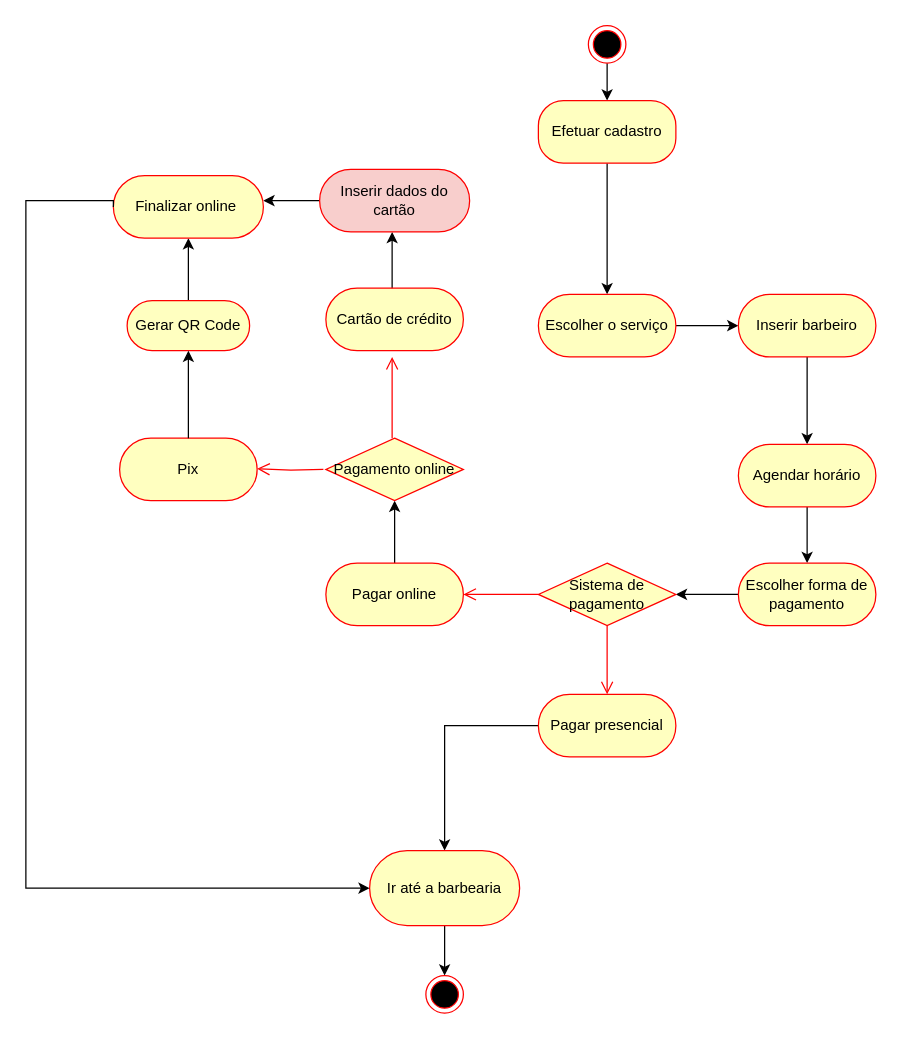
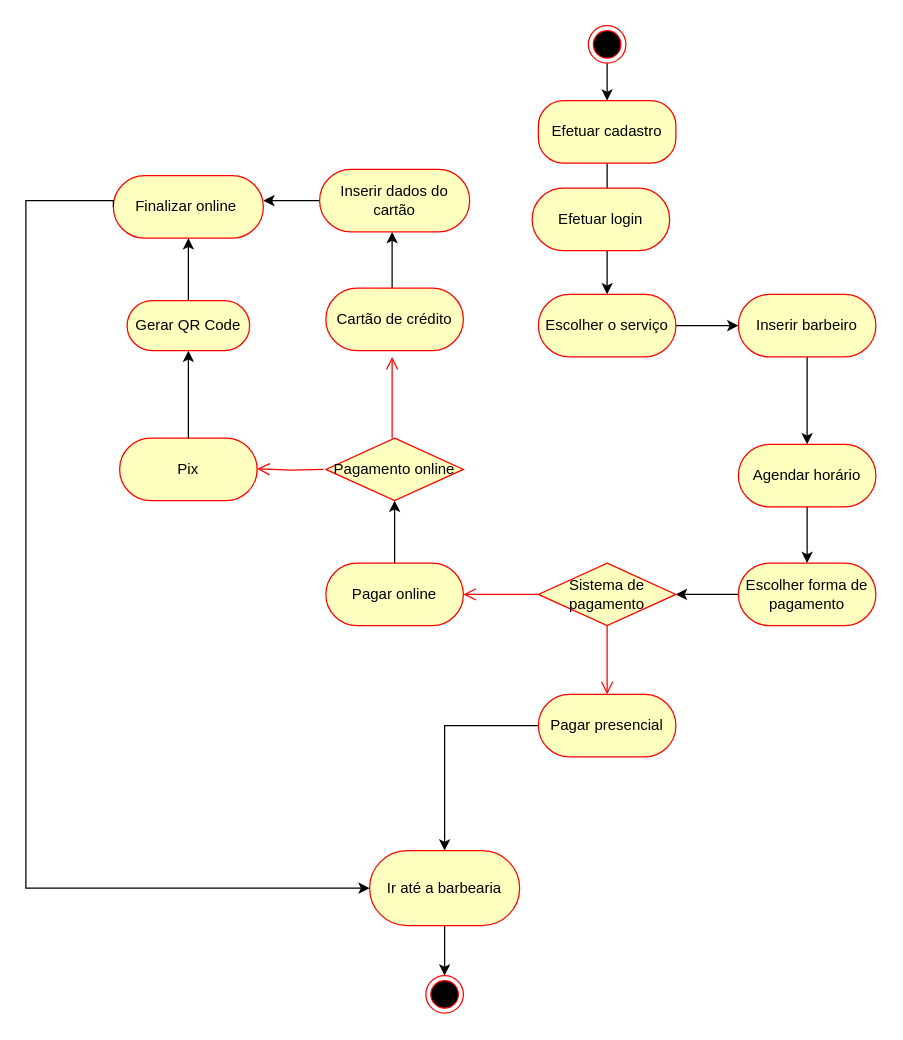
  <mxCell id="0" />
  <mxCell id="1" parent="0" />
  <mxCell id="2" value="" style="edgeStyle=orthogonalEdgeStyle;rounded=0;orthogonalLoop=1;jettySize=auto;html=1;" edge="1" parent="1" source="3" target="5"><mxGeometry relative="1" as="geometry" /></mxCell>
  <mxCell id="3" value="" style="ellipse;html=1;shape=endState;fillColor=#000000;strokeColor=#ff0000;" vertex="1" parent="1"><mxGeometry x="470" width="30" height="30" as="geometry" y="20" /></mxCell>
  <mxCell id="4" value="" style="edgeStyle=orthogonalEdgeStyle;rounded=0;orthogonalLoop=1;jettySize=auto;html=1;" edge="1" parent="1" source="5" target="8"><mxGeometry relative="1" as="geometry" /></mxCell>
  <mxCell id="5" value="Efetuar cadastro" style="rounded=1;whiteSpace=wrap;html=1;arcSize=40;fontColor=#000000;fillColor=#ffffc0;strokeColor=#ff0000;" vertex="1" parent="1"><mxGeometry x="430" y="80" width="110" height="50" as="geometry" /></mxCell>
+ <mxCell id="6" value="Efetuar login" style="rounded=1;whiteSpace=wrap;html=1;arcSize=50;fontColor=#000000;fillColor=#ffffc0;strokeColor=#ff0000;" vertex="1" parent="1"><mxGeometry x="425" y="150" width="110" height="50" as="geometry" /></mxCell>
  <mxCell id="7" value="" style="edgeStyle=orthogonalEdgeStyle;rounded=0;orthogonalLoop=1;jettySize=auto;html=1;" edge="1" parent="1" source="8" target="10"><mxGeometry relative="1" as="geometry" /></mxCell>
  <mxCell id="8" value="Escolher o serviço" style="rounded=1;whiteSpace=wrap;html=1;arcSize=50;fontColor=#000000;fillColor=#ffffc0;strokeColor=#ff0000;" vertex="1" parent="1"><mxGeometry x="430" y="235" width="110" height="50" as="geometry" /></mxCell>
  <mxCell id="9" value="" style="edgeStyle=orthogonalEdgeStyle;rounded=0;orthogonalLoop=1;jettySize=auto;html=1;" edge="1" parent="1" source="10" target="12"><mxGeometry relative="1" as="geometry" /></mxCell>
  <mxCell id="10" value="Inserir barbeiro" style="rounded=1;whiteSpace=wrap;html=1;arcSize=50;fontColor=#000000;fillColor=#ffffc0;strokeColor=#ff0000;" vertex="1" parent="1"><mxGeometry x="590" y="235" width="110" height="50" as="geometry" /></mxCell>
  <mxCell id="11" value="" style="edgeStyle=orthogonalEdgeStyle;rounded=0;orthogonalLoop=1;jettySize=auto;html=1;" edge="1" parent="1" source="12" target="15"><mxGeometry relative="1" as="geometry" /></mxCell>
  <mxCell id="12" value="Agendar horário" style="rounded=1;whiteSpace=wrap;html=1;arcSize=50;fontColor=#000000;fillColor=#ffffc0;strokeColor=#ff0000;" vertex="1" parent="1"><mxGeometry x="590" y="355" width="110" height="50" as="geometry" /></mxCell>
  <mxCell id="13" style="edgeStyle=orthogonalEdgeStyle;rounded=0;orthogonalLoop=1;jettySize=auto;html=1;exitX=0.5;exitY=1;exitDx=0;exitDy=0;" edge="1" parent="1" source="12" target="12"><mxGeometry relative="1" as="geometry" /></mxCell>
  <mxCell id="14" value="" style="edgeStyle=orthogonalEdgeStyle;rounded=0;orthogonalLoop=1;jettySize=auto;html=1;" edge="1" parent="1" source="15" target="16"><mxGeometry relative="1" as="geometry" /></mxCell>
  <mxCell id="15" value="Escolher forma de pagamento" style="rounded=1;whiteSpace=wrap;html=1;arcSize=50;fontColor=#000000;fillColor=#ffffc0;strokeColor=#ff0000;" vertex="1" parent="1"><mxGeometry x="590" y="450" width="110" height="50" as="geometry" /></mxCell>
  <mxCell id="16" value="Sistema de pagamento" style="rhombus;whiteSpace=wrap;html=1;fontColor=#000000;fillColor=#ffffc0;strokeColor=#ff0000;" vertex="1" parent="1"><mxGeometry x="430" y="450" width="110" height="50" as="geometry" /></mxCell>
  <mxCell id="17" value="" style="edgeStyle=orthogonalEdgeStyle;rounded=0;orthogonalLoop=1;jettySize=auto;html=1;" edge="1" parent="1" source="18" target="34"><mxGeometry relative="1" as="geometry" /></mxCell>
  <mxCell id="18" value="Pagar presencial" style="rounded=1;whiteSpace=wrap;html=1;arcSize=50;fontColor=#000000;fillColor=#ffffc0;strokeColor=#ff0000;" vertex="1" parent="1"><mxGeometry x="430" y="555" width="110" height="50" as="geometry" /></mxCell>
  <mxCell id="19" value="" style="edgeStyle=orthogonalEdgeStyle;html=1;align=left;verticalAlign=top;endArrow=open;endSize=8;strokeColor=#ff0000;rounded=0;exitX=0.5;exitY=1;exitDx=0;exitDy=0;entryX=0.5;entryY=0;entryDx=0;entryDy=0;" edge="1" parent="1" source="16" target="18"><mxGeometry x="-1" relative="1" as="geometry"><mxPoint x="407" y="570" as="targetPoint" /><mxPoint x="407" y="510" as="sourcePoint" /></mxGeometry></mxCell>
  <mxCell id="20" value="" style="edgeStyle=orthogonalEdgeStyle;html=1;align=left;verticalAlign=top;endArrow=open;endSize=8;strokeColor=#ff0000;rounded=0;exitX=0;exitY=0.5;exitDx=0;exitDy=0;entryX=1;entryY=0.5;entryDx=0;entryDy=0;" edge="1" parent="1" source="16" target="22"><mxGeometry x="-1" relative="1" as="geometry"><mxPoint x="280" y="480" as="targetPoint" /><mxPoint x="280" y="420" as="sourcePoint" /></mxGeometry></mxCell>
  <mxCell id="21" value="" style="edgeStyle=orthogonalEdgeStyle;rounded=0;orthogonalLoop=1;jettySize=auto;html=1;" edge="1" parent="1" source="22" target="23"><mxGeometry relative="1" as="geometry" /></mxCell>
  <mxCell id="22" value="Pagar online" style="rounded=1;whiteSpace=wrap;html=1;arcSize=50;fontColor=#000000;fillColor=#ffffc0;strokeColor=#ff0000;" vertex="1" parent="1"><mxGeometry x="260" y="450" width="110" height="50" as="geometry" /></mxCell>
  <mxCell id="23" value="Pagamento online" style="rhombus;whiteSpace=wrap;html=1;fontColor=#000000;fillColor=#ffffc0;strokeColor=#ff0000;" vertex="1" parent="1"><mxGeometry x="260" y="350" width="110" height="50" as="geometry" /></mxCell>
  <mxCell id="24" value="Pix" style="rounded=1;whiteSpace=wrap;html=1;arcSize=50;fontColor=#000000;fillColor=#ffffc0;strokeColor=#ff0000;" vertex="1" parent="1"><mxGeometry x="95" y="350" width="110" height="50" as="geometry" /></mxCell>
  <mxCell id="25" value="" style="edgeStyle=orthogonalEdgeStyle;rounded=0;orthogonalLoop=1;jettySize=auto;html=1;" edge="1" parent="1"><mxGeometry relative="1" as="geometry"><mxPoint x="313" y="235" as="sourcePoint" /><mxPoint x="313" y="185" as="targetPoint" /></mxGeometry></mxCell>
  <mxCell id="26" value="Cartão de crédito" style="rounded=1;whiteSpace=wrap;html=1;arcSize=50;fontColor=#000000;fillColor=#ffffc0;strokeColor=#ff0000;" vertex="1" parent="1"><mxGeometry x="260" y="230" width="110" height="50" as="geometry" /></mxCell>
  <mxCell id="27" value="" style="edgeStyle=orthogonalEdgeStyle;html=1;align=left;verticalAlign=top;endArrow=open;endSize=8;strokeColor=#ff0000;rounded=0;exitX=0.5;exitY=0;exitDx=0;exitDy=0;entryX=0.5;entryY=1;entryDx=0;entryDy=0;" edge="1" parent="1"><mxGeometry x="-1" relative="1" as="geometry"><mxPoint x="313" y="285" as="targetPoint" /><mxPoint x="313" y="350" as="sourcePoint" /></mxGeometry></mxCell>
  <mxCell id="28" value="" style="edgeStyle=orthogonalEdgeStyle;rounded=0;orthogonalLoop=1;jettySize=auto;html=1;" edge="1" parent="1"><mxGeometry relative="1" as="geometry"><mxPoint x="258" y="160" as="sourcePoint" /><mxPoint x="210" y="160" as="targetPoint" /></mxGeometry></mxCell>
- <mxCell id="29" value="Inserir dados do cartão" style="whiteSpace=wrap;html=1;fillColor=#f8cecc;strokeColor=#ff0000;fontColor=#000000;rounded=1;arcSize=50;" vertex="1" parent="1"><mxGeometry x="255" y="135" width="120" height="50" as="geometry" /></mxCell>
+ <mxCell id="29" value="Inserir dados do cartão" style="whiteSpace=wrap;html=1;fillColor=#ffffc0;strokeColor=#ff0000;fontColor=#000000;rounded=1;arcSize=50;" vertex="1" parent="1"><mxGeometry x="255" y="135" width="120" height="50" as="geometry" /></mxCell>
  <mxCell id="30" value="" style="edgeStyle=orthogonalEdgeStyle;rounded=0;orthogonalLoop=1;jettySize=auto;html=1;" edge="1" parent="1"><mxGeometry relative="1" as="geometry"><mxPoint x="150" y="240" as="sourcePoint" /><mxPoint x="150" y="190" as="targetPoint" /></mxGeometry></mxCell>
  <mxCell id="31" value="Gerar QR Code" style="whiteSpace=wrap;html=1;fillColor=#ffffc0;strokeColor=#ff0000;fontColor=#000000;rounded=1;arcSize=50;" vertex="1" parent="1"><mxGeometry x="101" y="240" width="98" height="40" as="geometry" /></mxCell>
  <mxCell id="32" value="Finalizar online&amp;nbsp;" style="whiteSpace=wrap;html=1;fillColor=#ffffc0;strokeColor=#ff0000;fontColor=#000000;rounded=1;arcSize=50;" vertex="1" parent="1"><mxGeometry x="90" y="140" width="120" height="50" as="geometry" /></mxCell>
  <mxCell id="33" value="" style="edgeStyle=orthogonalEdgeStyle;rounded=0;orthogonalLoop=1;jettySize=auto;html=1;" edge="1" parent="1" source="34" target="35"><mxGeometry relative="1" as="geometry" /></mxCell>
  <mxCell id="34" value="Ir até a barbearia" style="rounded=1;whiteSpace=wrap;html=1;fillColor=#ffffc0;strokeColor=#ff0000;fontColor=#000000;arcSize=50;" vertex="1" parent="1"><mxGeometry x="295" y="680" width="120" height="60" as="geometry" /></mxCell>
  <mxCell id="35" value="" style="ellipse;html=1;shape=endState;fillColor=#000000;strokeColor=#ff0000;" vertex="1" parent="1"><mxGeometry x="340" y="780" width="30" height="30" as="geometry" /></mxCell>
  <mxCell id="36" value="" style="edgeStyle=orthogonalEdgeStyle;html=1;align=left;verticalAlign=top;endArrow=open;endSize=8;strokeColor=#ff0000;rounded=0;entryX=1;entryY=0.5;entryDx=0;entryDy=0;" edge="1" parent="1"><mxGeometry x="-1" relative="1" as="geometry"><mxPoint x="205" y="374.5" as="targetPoint" /><mxPoint x="258" y="375" as="sourcePoint" /></mxGeometry></mxCell>
  <mxCell id="37" value="" style="edgeStyle=orthogonalEdgeStyle;rounded=0;orthogonalLoop=1;jettySize=auto;html=1;exitX=0.5;exitY=0;exitDx=0;exitDy=0;" edge="1" parent="1"><mxGeometry relative="1" as="geometry"><mxPoint x="150" y="350" as="sourcePoint" /><mxPoint x="150" y="280" as="targetPoint" /></mxGeometry></mxCell>
  <mxCell id="38" value="" style="edgeStyle=orthogonalEdgeStyle;rounded=0;orthogonalLoop=1;jettySize=auto;html=1;exitX=0;exitY=0.5;exitDx=0;exitDy=0;entryX=0;entryY=0.5;entryDx=0;entryDy=0;" edge="1" parent="1" source="32" target="34"><mxGeometry relative="1" as="geometry"><mxPoint x="70" y="210" as="sourcePoint" /><mxPoint x="10" y="722" as="targetPoint" /><Array as="points"><mxPoint x="20" y="160" /><mxPoint x="20" y="710" /></Array></mxGeometry></mxCell>
